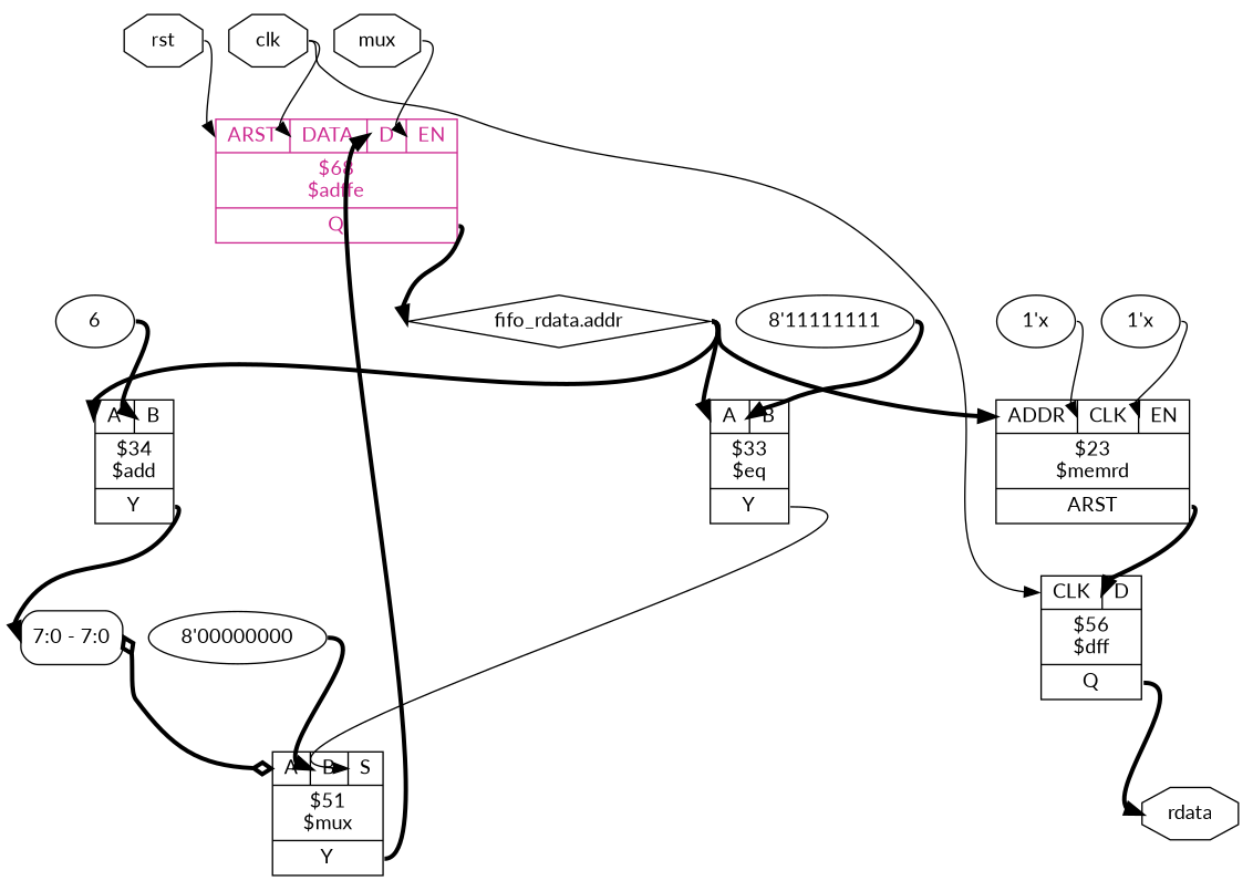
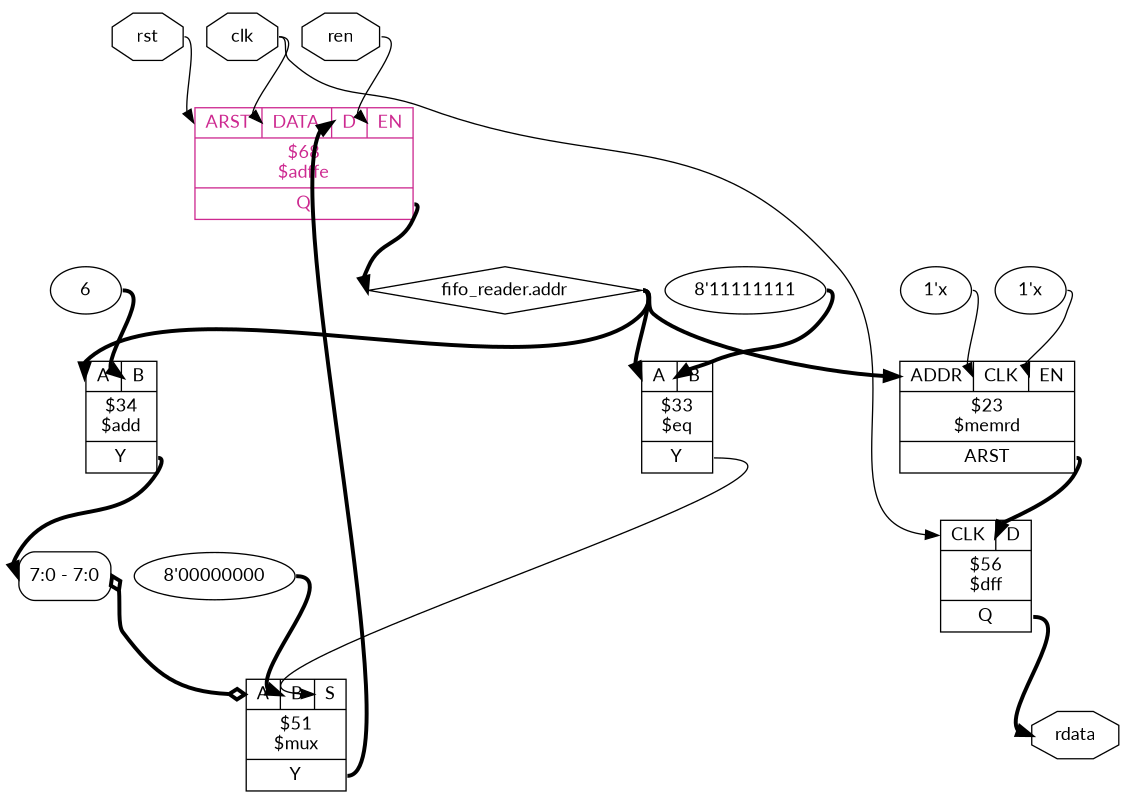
  digraph {
    fontname=Lato
    rankdir=TB
    remincross=true
    node [fontname=Lato shape=record]
    edge [color=black fontcolor=black fontname=Lato headport="p16:w" tailport=e style="setlinewidth(3)"]
    n1 [color=black fontcolor=black label=clk shape=octagon]
    n2 [color=maroon3 fontcolor=maroon3 label="{{<p15> ARST|<p16> DATA|<p17> D|<p18> EN}|$68\n$adffe|{<p19> Q}}"]
    n3 [label="{{<p16> CLK|<p17> D}|$56\n$dff|{<p19> Q}}"]
-   n4 [color=black fontcolor=black label="fifo_rdata.addr" shape=diamond]
+   n4 [color=black fontcolor=black label="fifo_reader.addr" shape=diamond]
    n5 [color=black fontcolor=black label=rdata shape=octagon]
    n6 [label="{{<p10> A|<p11> B}|$34\n$add|{<p12> Y}}"]
    n7 [label="{{<p10> A|<p11> B}|$33\n$eq|{<p12> Y}}"]
    n8 [label="{{<p23> ADDR|<p16> CLK|<p18> EN}|$23\n$memrd|{<p24> ARST}}"]
    n9 [color=black fontcolor=black label="<s0> 7:0 - 7:0 " style=rounded]
    n10 [label="{{<p10> A|<p11> B|<p21> S}|$51\n$mux|{<p12> Y}}"]
-   n11 [color=black fontcolor=black label=mux shape=octagon]
+   n11 [color=black fontcolor=black label=ren shape=octagon]
    n12 [color=black fontcolor=black label=rst shape=octagon]
    n13 [label=6 shape=""]
    n14 [label="8'11111111" shape=""]
    n15 [label="8'00000000" shape=""]
    n16 [label="1'x" shape=""]
    n17 [label="1'x" shape=""]
    n1 -> n2 [style=""]
    n1 -> n3 [style=""]
    n2 -> n4 [headport=w tailport="p19:e"]
    n3 -> n5 [headport=w tailport="p19:e"]
    n4 -> n6 [headport="p10:w"]
    n4 -> n7 [headport="p10:w"]
    n4 -> n8 [headport="p23:w"]
    n6 -> n9 [headport="s0:w" tailport="p12:e"]
    n7 -> n10 [headport="p21:w" tailport="p12:e" style=""]
    n8 -> n3 [headport="p17:w" tailport="p24:e"]
    n9 -> n10 [arrowhead=odiamond arrowtail=odiamond dir=both headport="p10:w"]
    n10 -> n2 [headport="p17:w" tailport="p12:e"]
    n11 -> n2 [headport="p18:w" style=""]
    n12 -> n2 [headport="p15:w" style=""]
    n13 -> n6 [headport="p11:w"]
    n14 -> n7 [headport="p11:w"]
    n15 -> n10 [headport="p11:w"]
    n16 -> n8 [style=""]
    n17 -> n8 [headport="p18:w" style=""]
  }
